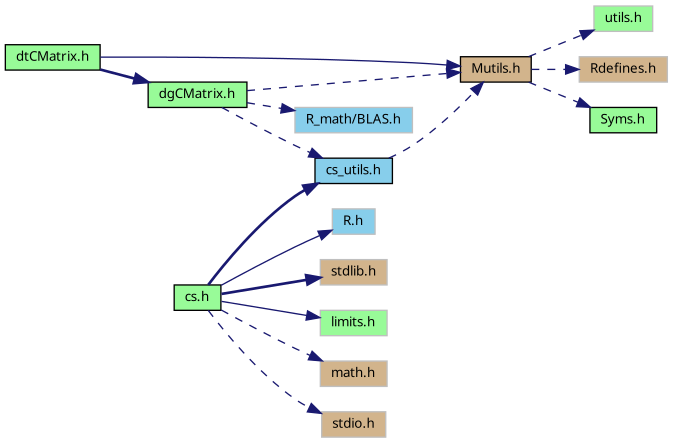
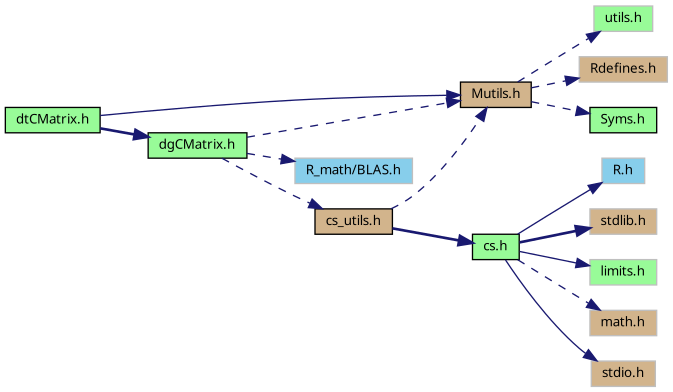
  digraph {
    rankdir=LR
    node [color=grey75 fillcolor=palegreen fontname="FreeSans.ttf" fontsize=10 shape=record style=filled]
    edge [color=midnightblue fontname="FreeSans.ttf" fontsize=10 labelfontname="FreeSans.ttf" labelfontsize=10 style=dashed]
    n1 [color=black fontcolor=black height=0.2 label="dtCMatrix.h" width=0.4]
    n2 [color=black fillcolor=tan height=0.2 label="Mutils.h" width=0.4]
    n3 [color=black height=0.2 label="dgCMatrix.h" width=0.4]
    n4 [height=0.2 label="utils.h" width=0.4]
    n5 [fillcolor=tan height=0.2 label="Rdefines.h" width=0.4]
    n6 [color=black height=0.2 label="Syms.h" width=0.4]
    n7 [fillcolor=skyblue height=0.2 label="R_math/BLAS.h" width=0.4]
-   n8 [color=black fillcolor=skyblue height=0.2 label="cs_utils.h" width=0.4]
+   n8 [color=black fillcolor=tan height=0.2 label="cs_utils.h" width=0.4]
    n9 [fillcolor=skyblue height=0.2 label="R.h" width=0.4]
    n10 [color=black height=0.2 label="cs.h" width=0.4]
    n11 [fillcolor=tan height=0.2 label="stdlib.h" width=0.4]
    n12 [height=0.2 label="limits.h" width=0.4]
    n13 [fillcolor=tan height=0.2 label="math.h" width=0.4]
    n14 [fillcolor=tan height=0.2 label="stdio.h" width=0.4]
    n1 -> n2 [style=solid]
    n1 -> n3 [style=bold]
    n2 -> n4
    n2 -> n5
    n2 -> n6
    n3 -> n2
    n3 -> n7
    n3 -> n8
    n8 -> n2
-   n10 -> n8 [style=bold]
+   n8 -> n10 [style=bold]
    n10 -> n9 [style=solid]
    n10 -> n11 [style=bold]
    n10 -> n12 [style=solid]
    n10 -> n13
-   n10 -> n14
+   n10 -> n14 [style=solid]
  }
